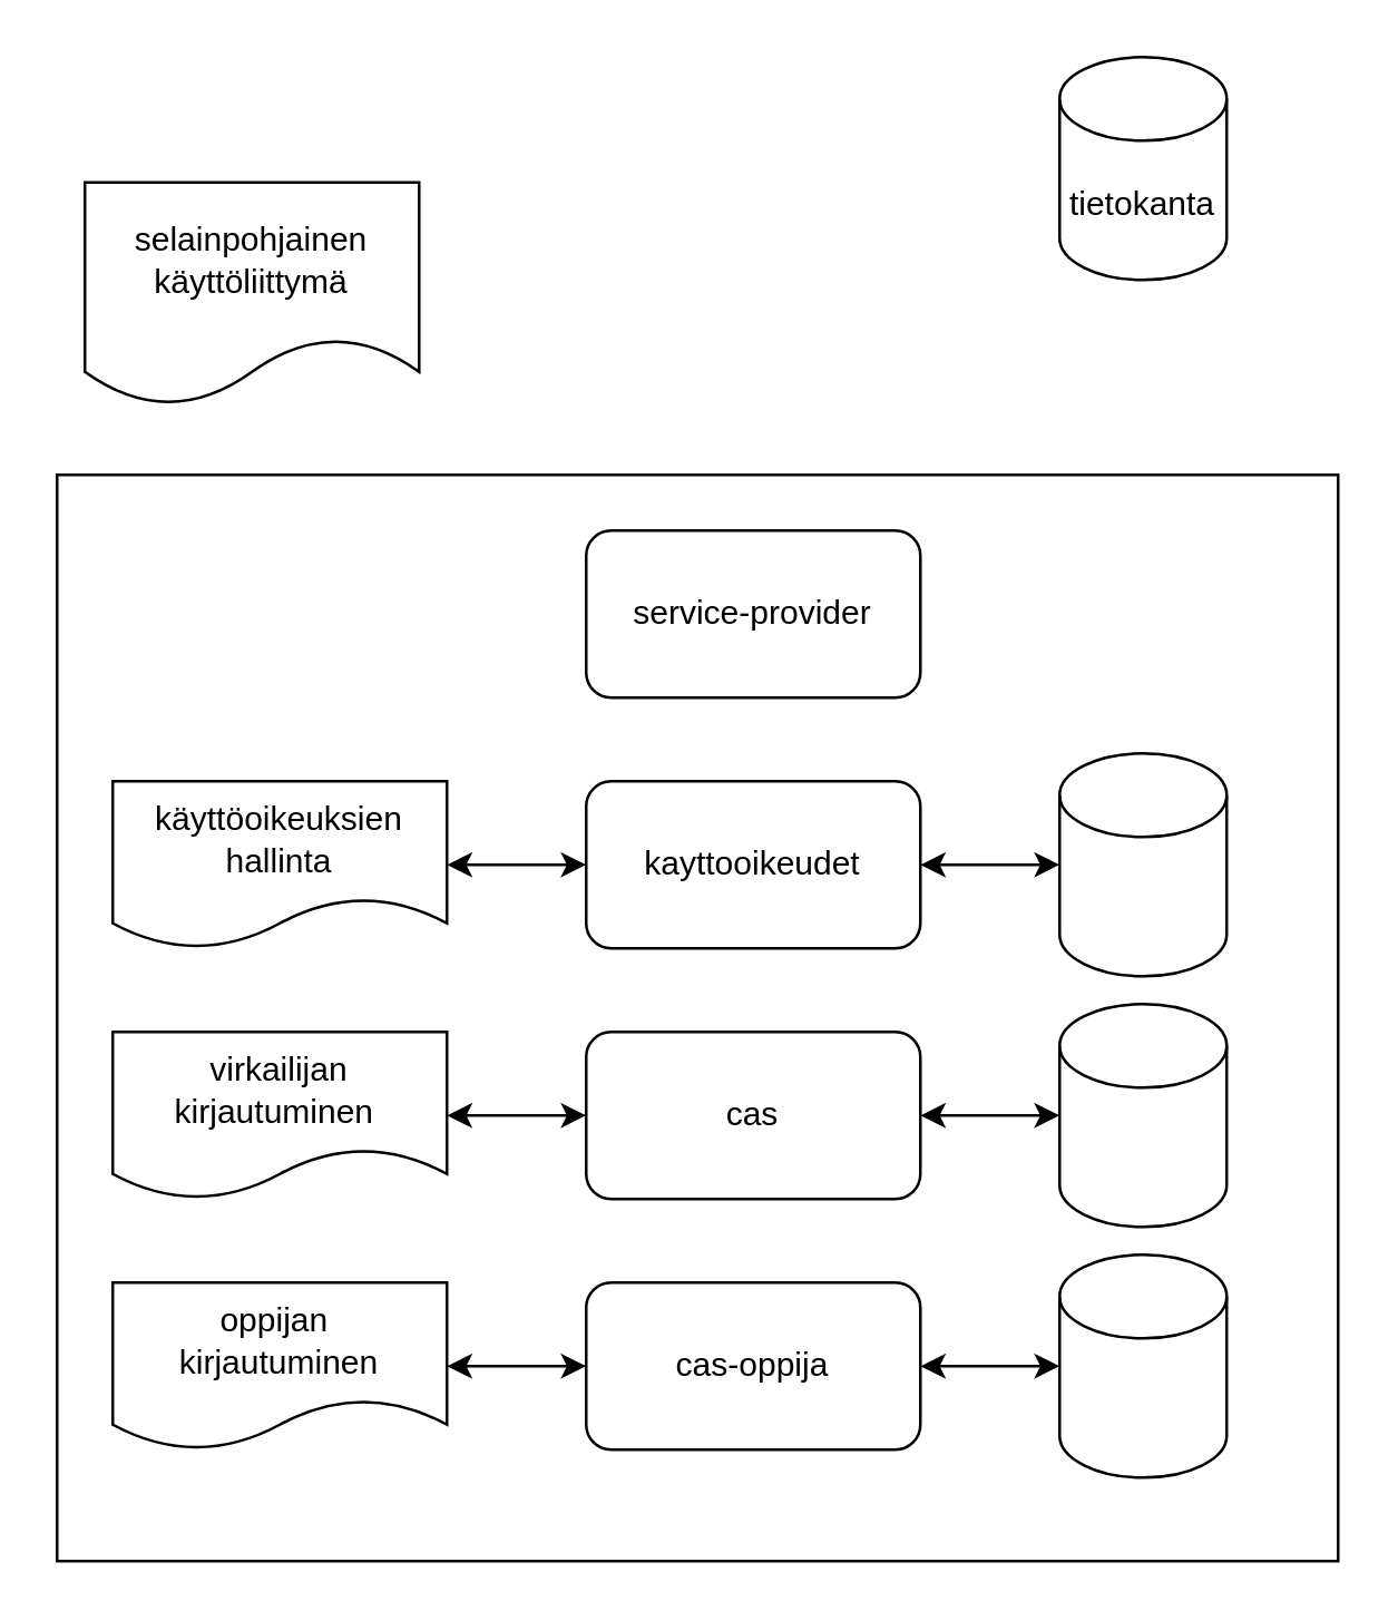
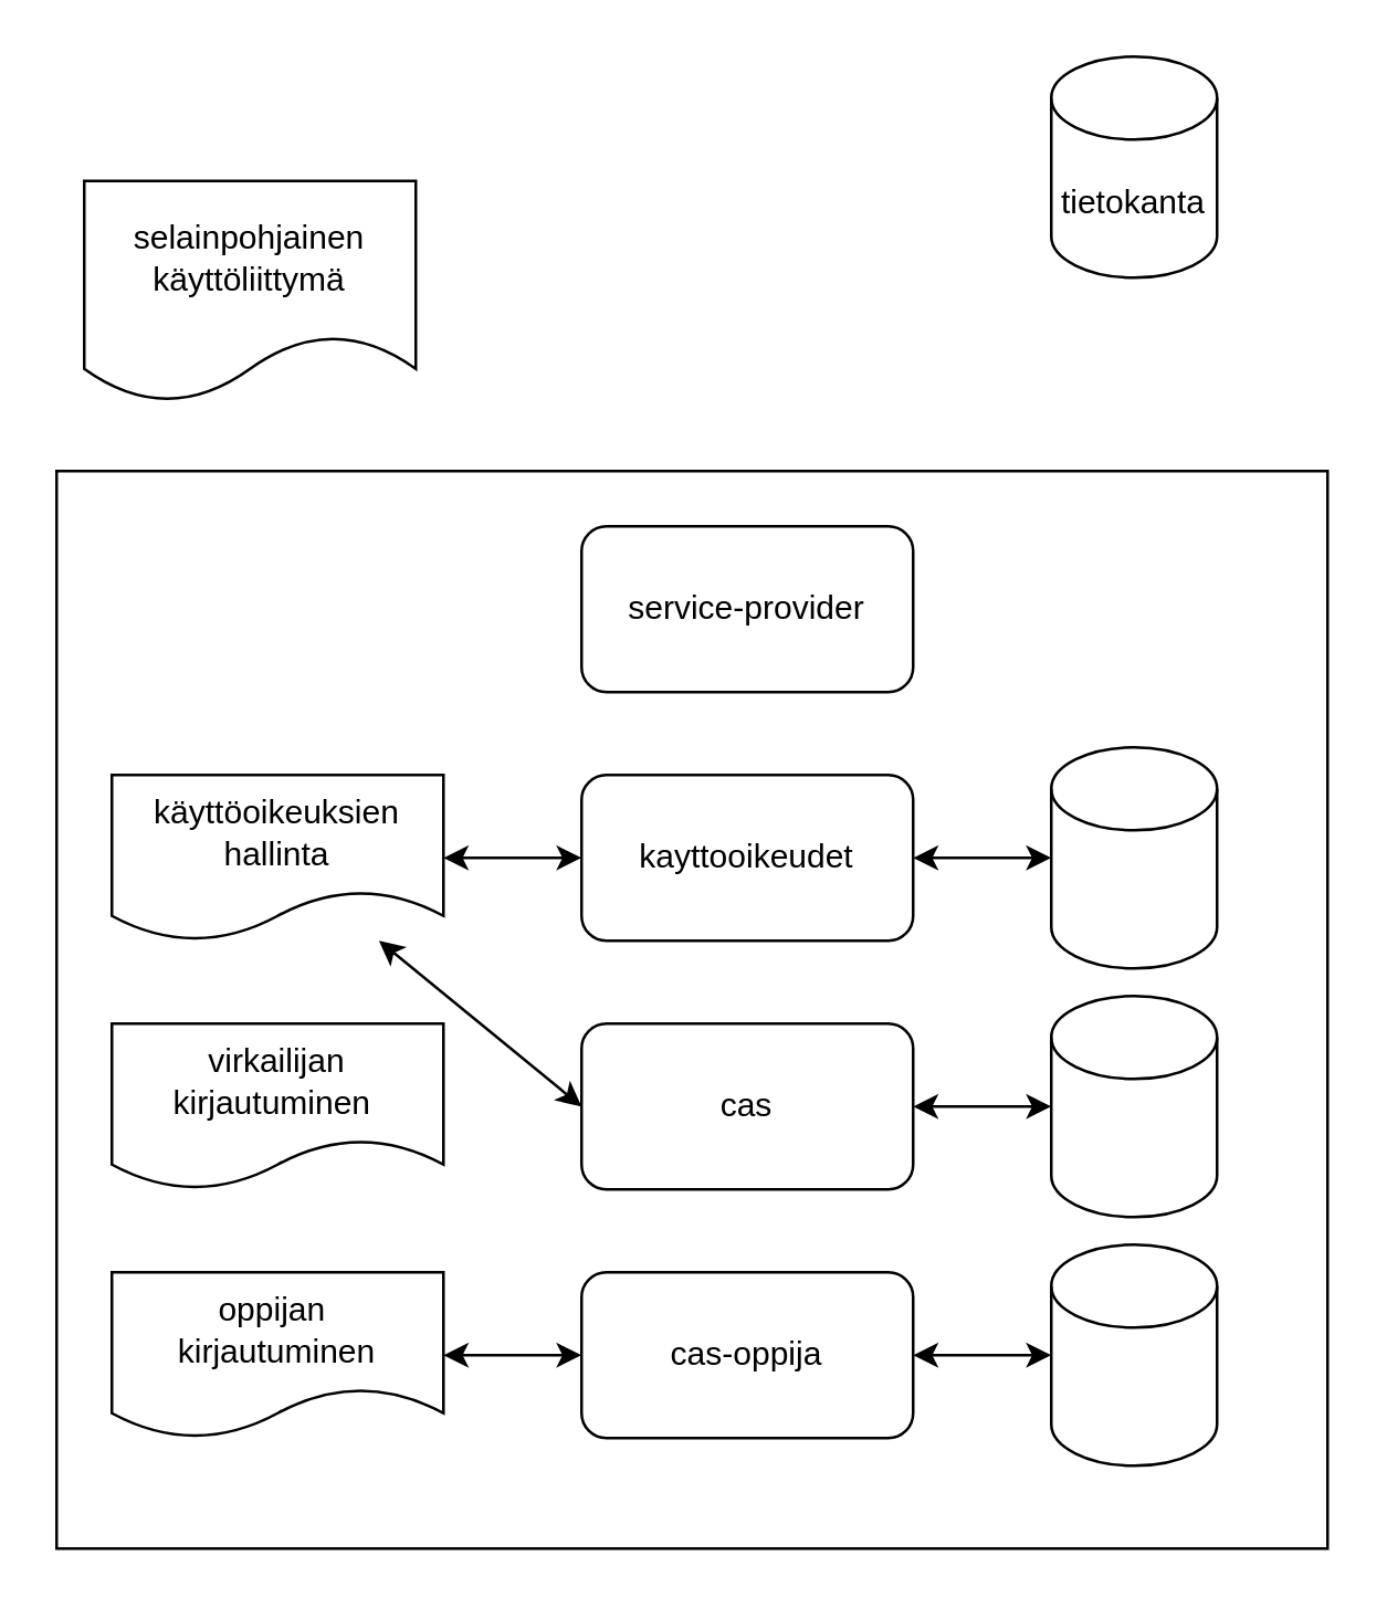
  <mxCell id="0" />
  <mxCell id="1" parent="0" />
  <mxCell id="2" value="" style="rounded=0;whiteSpace=wrap;html=1;" vertex="1" parent="1"><mxGeometry x="20" y="170" width="460" height="390" as="geometry" /></mxCell>
  <mxCell id="3" value="cas" style="rounded=1;whiteSpace=wrap;html=1;" vertex="1" parent="1"><mxGeometry x="210" y="370" width="120" height="60" as="geometry" /></mxCell>
  <mxCell id="4" value="cas-oppija" style="rounded=1;whiteSpace=wrap;html=1;" vertex="1" parent="1"><mxGeometry x="210" y="460" width="120" height="60" as="geometry" /></mxCell>
  <mxCell id="5" value="kayttooikeudet" style="rounded=1;whiteSpace=wrap;html=1;" vertex="1" parent="1"><mxGeometry x="210" y="280" width="120" height="60" as="geometry" /></mxCell>
  <mxCell id="6" value="virkailijan kirjautuminen&amp;nbsp;" style="shape=document;whiteSpace=wrap;html=1;boundedLbl=1;" vertex="1" parent="1"><mxGeometry x="40" y="370" width="120" height="60" as="geometry" /></mxCell>
  <mxCell id="7" value="oppijan&amp;nbsp;&lt;div&gt;kirjautuminen&lt;/div&gt;" style="shape=document;whiteSpace=wrap;html=1;boundedLbl=1;" vertex="1" parent="1"><mxGeometry x="40" y="460" width="120" height="60" as="geometry" /></mxCell>
  <mxCell id="8" value="service-provider" style="rounded=1;whiteSpace=wrap;html=1;" vertex="1" parent="1"><mxGeometry x="210" y="190" width="120" height="60" as="geometry" /></mxCell>
  <mxCell id="9" value="" style="shape=cylinder3;whiteSpace=wrap;html=1;boundedLbl=1;backgroundOutline=1;size=15;" vertex="1" parent="1"><mxGeometry x="380" y="360" width="60" height="80" as="geometry" /></mxCell>
  <mxCell id="10" value="" style="shape=cylinder3;whiteSpace=wrap;html=1;boundedLbl=1;backgroundOutline=1;size=15;" vertex="1" parent="1"><mxGeometry x="380" y="270" width="60" height="80" as="geometry" /></mxCell>
  <mxCell id="11" value="" style="shape=cylinder3;whiteSpace=wrap;html=1;boundedLbl=1;backgroundOutline=1;size=15;" vertex="1" parent="1"><mxGeometry x="380" y="450" width="60" height="80" as="geometry" /></mxCell>
  <mxCell id="12" value="käyttöoikeuksien hallinta" style="shape=document;whiteSpace=wrap;html=1;boundedLbl=1;" vertex="1" parent="1"><mxGeometry x="40" y="280" width="120" height="60" as="geometry" /></mxCell>
  <mxCell id="13" value="selainpohjainen käyttöliittymä" style="shape=document;whiteSpace=wrap;html=1;boundedLbl=1;" vertex="1" parent="1"><mxGeometry x="30" y="65" width="120" height="80" as="geometry" /></mxCell>
  <mxCell id="14" value="tietokanta" style="shape=cylinder3;whiteSpace=wrap;html=1;boundedLbl=1;backgroundOutline=1;size=15;" vertex="1" parent="1"><mxGeometry x="380" y="20" width="60" height="80" as="geometry" /></mxCell>
  <mxCell id="15" value="" style="endArrow=classic;startArrow=classic;html=1;rounded=0;exitX=1;exitY=0.5;exitDx=0;exitDy=0;" edge="1" parent="1" source="5" target="10"><mxGeometry width="50" height="50" relative="1" as="geometry"><mxPoint x="250" y="380" as="sourcePoint" /><mxPoint x="300" y="330" as="targetPoint" /></mxGeometry></mxCell>
  <mxCell id="16" value="" style="endArrow=classic;startArrow=classic;html=1;rounded=0;exitX=1;exitY=0.5;exitDx=0;exitDy=0;" edge="1" parent="1" source="3" target="9"><mxGeometry width="50" height="50" relative="1" as="geometry"><mxPoint x="250" y="380" as="sourcePoint" /><mxPoint x="300" y="330" as="targetPoint" /></mxGeometry></mxCell>
  <mxCell id="17" value="" style="endArrow=classic;startArrow=classic;html=1;rounded=0;entryX=0;entryY=0.5;entryDx=0;entryDy=0;entryPerimeter=0;exitX=1;exitY=0.5;exitDx=0;exitDy=0;" edge="1" parent="1" source="4" target="11"><mxGeometry width="50" height="50" relative="1" as="geometry"><mxPoint x="250" y="380" as="sourcePoint" /><mxPoint x="300" y="330" as="targetPoint" /></mxGeometry></mxCell>
  <mxCell id="18" value="" style="endArrow=classic;startArrow=classic;html=1;rounded=0;entryX=0;entryY=0.5;entryDx=0;entryDy=0;exitX=1;exitY=0.5;exitDx=0;exitDy=0;" edge="1" parent="1" source="12" target="5"><mxGeometry width="50" height="50" relative="1" as="geometry"><mxPoint x="250" y="380" as="sourcePoint" /><mxPoint x="300" y="330" as="targetPoint" /></mxGeometry></mxCell>
- <mxCell id="19" value="" style="endArrow=classic;startArrow=classic;html=1;rounded=0;exitX=0;exitY=0.5;exitDx=0;exitDy=0;entryX=1;entryY=0.5;entryDx=0;entryDy=0;" edge="1" parent="1" source="3" target="6"><mxGeometry width="50" height="50" relative="1" as="geometry"><mxPoint x="250" y="380" as="sourcePoint" /><mxPoint x="300" y="330" as="targetPoint" /></mxGeometry></mxCell>
+ <mxCell id="19" value="" style="endArrow=classic;startArrow=classic;html=1;rounded=0;exitX=0;exitY=0.5;exitDx=0;exitDy=0;" edge="1" parent="1" source="3" target="12"><mxGeometry width="50" height="50" relative="1" as="geometry"><mxPoint x="250" y="380" as="sourcePoint" /><mxPoint x="300" y="330" as="targetPoint" /></mxGeometry></mxCell>
  <mxCell id="20" value="" style="endArrow=classic;startArrow=classic;html=1;rounded=0;entryX=0;entryY=0.5;entryDx=0;entryDy=0;exitX=1;exitY=0.5;exitDx=0;exitDy=0;" edge="1" parent="1" source="7" target="4"><mxGeometry width="50" height="50" relative="1" as="geometry"><mxPoint x="250" y="380" as="sourcePoint" /><mxPoint x="300" y="330" as="targetPoint" /></mxGeometry></mxCell>
